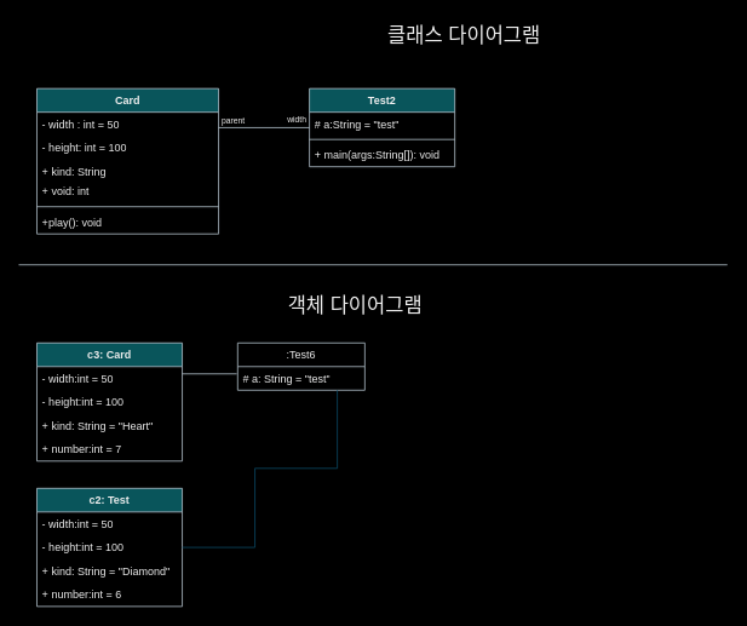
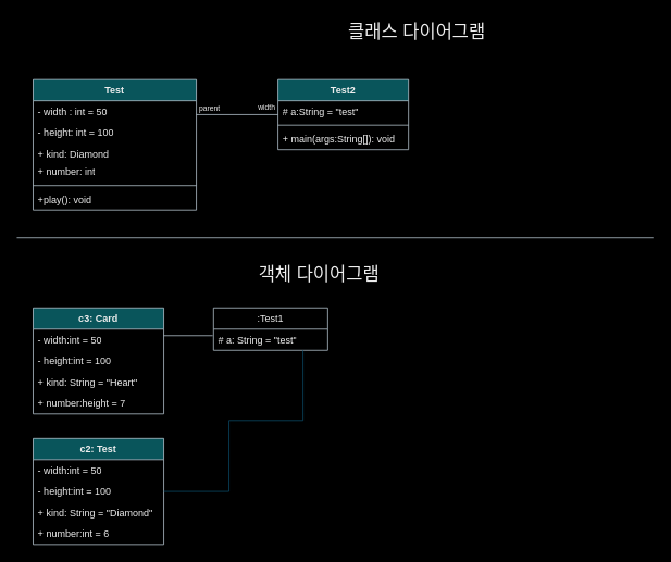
  <mxCell id="0" />
  <mxCell id="1" parent="0" />
  <mxCell id="2" value="클래스 다이어그램" style="text;html=1;align=center;verticalAlign=middle;resizable=0;points=[];autosize=1;fillColor=none;fontSize=22;labelBackgroundColor=none;fontColor=#EEEEEE;" vertex="1" parent="1"><mxGeometry x="405" y="20" width="210" height="40" as="geometry" /></mxCell>
- <mxCell id="3" value="Card" style="swimlane;fontStyle=1;align=center;verticalAlign=top;childLayout=stackLayout;horizontal=1;startSize=26;horizontalStack=0;resizeParent=1;resizeParentMax=0;resizeLast=0;collapsible=1;marginBottom=0;whiteSpace=wrap;html=1;labelBackgroundColor=none;fillColor=#09555B;strokeColor=#BAC8D3;fontColor=#EEEEEE;" vertex="1" parent="1"><mxGeometry x="40" y="97" width="200" height="160" as="geometry" /></mxCell>
+ <mxCell id="3" value="Test" style="swimlane;fontStyle=1;align=center;verticalAlign=top;childLayout=stackLayout;horizontal=1;startSize=26;horizontalStack=0;resizeParent=1;resizeParentMax=0;resizeLast=0;collapsible=1;marginBottom=0;whiteSpace=wrap;html=1;labelBackgroundColor=none;fillColor=#09555B;strokeColor=#BAC8D3;fontColor=#EEEEEE;" vertex="1" parent="1"><mxGeometry x="40" y="97" width="200" height="160" as="geometry" /></mxCell>
  <mxCell id="4" value="- width : int = 50" style="text;align=left;verticalAlign=top;spacingLeft=4;spacingRight=4;overflow=hidden;rotatable=0;points=[[0,0.5],[1,0.5]];portConstraint=eastwest;whiteSpace=wrap;html=1;labelBackgroundColor=none;fillColor=none;fontColor=#EEEEEE;" vertex="1" parent="3"><mxGeometry y="26" width="200" height="26" as="geometry" /></mxCell>
  <mxCell id="5" value="- height: int = 100" style="text;strokeColor=none;fillColor=none;align=left;verticalAlign=top;spacingLeft=4;spacingRight=4;overflow=hidden;rotatable=0;points=[[0,0.5],[1,0.5]];portConstraint=eastwest;whiteSpace=wrap;html=1;labelBackgroundColor=none;fontColor=#EEEEEE;" vertex="1" parent="3"><mxGeometry y="52" width="200" height="26" as="geometry" /></mxCell>
- <mxCell id="6" value="+ kind: String" style="text;strokeColor=none;fillColor=none;align=left;verticalAlign=top;spacingLeft=4;spacingRight=4;overflow=hidden;rotatable=0;points=[[0,0.5],[1,0.5]];portConstraint=eastwest;whiteSpace=wrap;html=1;labelBackgroundColor=none;fontColor=#EEEEEE;" vertex="1" parent="3"><mxGeometry y="78" width="200" height="22" as="geometry" /></mxCell>
- <mxCell id="7" value="+ void: int" style="text;strokeColor=none;fillColor=none;align=left;verticalAlign=top;spacingLeft=4;spacingRight=4;overflow=hidden;rotatable=0;points=[[0,0.5],[1,0.5]];portConstraint=eastwest;whiteSpace=wrap;html=1;labelBackgroundColor=none;fontColor=#EEEEEE;" vertex="1" parent="3"><mxGeometry y="100" width="200" height="26" as="geometry" /></mxCell>
+ <mxCell id="6" value="+ kind: Diamond" style="text;strokeColor=none;fillColor=none;align=left;verticalAlign=top;spacingLeft=4;spacingRight=4;overflow=hidden;rotatable=0;points=[[0,0.5],[1,0.5]];portConstraint=eastwest;whiteSpace=wrap;html=1;labelBackgroundColor=none;fontColor=#EEEEEE;" vertex="1" parent="3"><mxGeometry y="78" width="200" height="22" as="geometry" /></mxCell>
+ <mxCell id="7" value="+ number: int" style="text;strokeColor=none;fillColor=none;align=left;verticalAlign=top;spacingLeft=4;spacingRight=4;overflow=hidden;rotatable=0;points=[[0,0.5],[1,0.5]];portConstraint=eastwest;whiteSpace=wrap;html=1;labelBackgroundColor=none;fontColor=#EEEEEE;" vertex="1" parent="3"><mxGeometry y="100" width="200" height="26" as="geometry" /></mxCell>
  <mxCell id="8" value="" style="line;strokeWidth=1;fillColor=none;align=left;verticalAlign=middle;spacingTop=-1;spacingLeft=3;spacingRight=3;rotatable=0;labelPosition=right;points=[];portConstraint=eastwest;labelBackgroundColor=none;strokeColor=#BAC8D3;fontColor=#EEEEEE;" vertex="1" parent="3"><mxGeometry y="126" width="200" height="8" as="geometry" /></mxCell>
  <mxCell id="9" value="+play(): void" style="text;strokeColor=none;fillColor=none;align=left;verticalAlign=top;spacingLeft=4;spacingRight=4;overflow=hidden;rotatable=0;points=[[0,0.5],[1,0.5]];portConstraint=eastwest;whiteSpace=wrap;html=1;labelBackgroundColor=none;fontColor=#EEEEEE;" vertex="1" parent="3"><mxGeometry y="134" width="200" height="26" as="geometry" /></mxCell>
  <mxCell id="10" value="Test2" style="swimlane;fontStyle=1;align=center;verticalAlign=top;childLayout=stackLayout;horizontal=1;startSize=26;horizontalStack=0;resizeParent=1;resizeParentMax=0;resizeLast=0;collapsible=1;marginBottom=0;whiteSpace=wrap;html=1;labelBackgroundColor=none;fillColor=#09555B;strokeColor=#BAC8D3;fontColor=#EEEEEE;" vertex="1" parent="1"><mxGeometry x="340" y="97" width="160" height="86" as="geometry" /></mxCell>
  <mxCell id="11" value="# a:String = &quot;test&quot;" style="text;strokeColor=none;fillColor=none;align=left;verticalAlign=top;spacingLeft=4;spacingRight=4;overflow=hidden;rotatable=0;points=[[0,0.5],[1,0.5]];portConstraint=eastwest;whiteSpace=wrap;html=1;labelBackgroundColor=none;fontColor=#EEEEEE;" vertex="1" parent="10"><mxGeometry y="26" width="160" height="26" as="geometry" /></mxCell>
  <mxCell id="12" value="" style="line;strokeWidth=1;fillColor=none;align=left;verticalAlign=middle;spacingTop=-1;spacingLeft=3;spacingRight=3;rotatable=0;labelPosition=right;points=[];portConstraint=eastwest;labelBackgroundColor=none;strokeColor=#BAC8D3;fontColor=#EEEEEE;" vertex="1" parent="10"><mxGeometry y="52" width="160" height="8" as="geometry" /></mxCell>
  <mxCell id="13" value="+ main(args:String[]): void" style="text;strokeColor=none;fillColor=none;align=left;verticalAlign=top;spacingLeft=4;spacingRight=4;overflow=hidden;rotatable=0;points=[[0,0.5],[1,0.5]];portConstraint=eastwest;whiteSpace=wrap;html=1;labelBackgroundColor=none;fontColor=#EEEEEE;" vertex="1" parent="10"><mxGeometry y="60" width="160" height="26" as="geometry" /></mxCell>
  <mxCell id="14" value="" style="line;strokeWidth=1;fillColor=none;align=left;verticalAlign=middle;spacingTop=-1;spacingLeft=3;spacingRight=3;rotatable=0;labelPosition=right;points=[];portConstraint=eastwest;labelBackgroundColor=none;strokeColor=#BAC8D3;fontColor=#EEEEEE;" vertex="1" parent="1"><mxGeometry x="240" y="136" width="100" height="8" as="geometry" /></mxCell>
  <mxCell id="15" value="parent" style="text;html=1;align=center;verticalAlign=middle;resizable=0;points=[];autosize=1;strokeColor=none;fillColor=none;fontSize=9;labelBackgroundColor=none;fontColor=#EEEEEE;" vertex="1" parent="1"><mxGeometry x="231" y="123" width="50" height="20" as="geometry" /></mxCell>
  <mxCell id="16" value="width" style="text;html=1;align=center;verticalAlign=middle;resizable=0;points=[];autosize=1;strokeColor=none;fillColor=none;fontSize=9;labelBackgroundColor=none;fontColor=#EEEEEE;" vertex="1" parent="1"><mxGeometry x="306" y="122" width="40" height="20" as="geometry" /></mxCell>
  <mxCell id="17" value="" style="line;strokeWidth=1;fillColor=none;align=left;verticalAlign=middle;spacingTop=-1;spacingLeft=3;spacingRight=3;rotatable=0;labelPosition=right;points=[];portConstraint=eastwest;labelBackgroundColor=none;strokeColor=#BAC8D3;fontColor=#EEEEEE;" vertex="1" parent="1"><mxGeometry y="287" width="780" height="8" as="geometry" x="20" /></mxCell>
  <mxCell id="18" value="객체 다이어그램" style="text;html=1;align=center;verticalAlign=middle;resizable=0;points=[];autosize=1;fillColor=none;fontSize=22;labelBackgroundColor=none;fontColor=#EEEEEE;" vertex="1" parent="1"><mxGeometry x="300" y="317" width="180" height="40" as="geometry" /></mxCell>
  <mxCell id="19" value="c3: Card" style="swimlane;fontStyle=1;align=center;verticalAlign=top;childLayout=stackLayout;horizontal=1;startSize=26;horizontalStack=0;resizeParent=1;resizeParentMax=0;resizeLast=0;collapsible=1;marginBottom=0;whiteSpace=wrap;html=1;labelBackgroundColor=none;fillColor=#09555B;strokeColor=#BAC8D3;fontColor=#EEEEEE;" vertex="1" parent="1"><mxGeometry x="40" y="377" width="160" height="130" as="geometry" /></mxCell>
  <mxCell id="20" value="- width:int = 50" style="text;strokeColor=none;fillColor=none;align=left;verticalAlign=top;spacingLeft=4;spacingRight=4;overflow=hidden;rotatable=0;points=[[0,0.5],[1,0.5]];portConstraint=eastwest;whiteSpace=wrap;html=1;labelBackgroundColor=none;fontColor=#EEEEEE;" vertex="1" parent="19"><mxGeometry y="26" width="160" height="26" as="geometry" /></mxCell>
  <mxCell id="21" value="- height:int = 100" style="text;strokeColor=none;fillColor=none;align=left;verticalAlign=top;spacingLeft=4;spacingRight=4;overflow=hidden;rotatable=0;points=[[0,0.5],[1,0.5]];portConstraint=eastwest;whiteSpace=wrap;html=1;labelBackgroundColor=none;fontColor=#EEEEEE;" vertex="1" parent="19"><mxGeometry y="52" width="160" height="26" as="geometry" /></mxCell>
  <mxCell id="22" value="+ kind: String = &quot;Heart&quot;" style="text;strokeColor=none;fillColor=none;align=left;verticalAlign=top;spacingLeft=4;spacingRight=4;overflow=hidden;rotatable=0;points=[[0,0.5],[1,0.5]];portConstraint=eastwest;whiteSpace=wrap;html=1;labelBackgroundColor=none;fontColor=#EEEEEE;" vertex="1" parent="19"><mxGeometry y="78" width="160" height="26" as="geometry" /></mxCell>
- <mxCell id="23" value="+ number:int = 7" style="text;strokeColor=none;fillColor=none;align=left;verticalAlign=top;spacingLeft=4;spacingRight=4;overflow=hidden;rotatable=0;points=[[0,0.5],[1,0.5]];portConstraint=eastwest;whiteSpace=wrap;html=1;labelBackgroundColor=none;fontColor=#EEEEEE;" vertex="1" parent="19"><mxGeometry y="104" width="160" height="26" as="geometry" /></mxCell>
+ <mxCell id="23" value="+ number:height = 7" style="text;strokeColor=none;fillColor=none;align=left;verticalAlign=top;spacingLeft=4;spacingRight=4;overflow=hidden;rotatable=0;points=[[0,0.5],[1,0.5]];portConstraint=eastwest;whiteSpace=wrap;html=1;labelBackgroundColor=none;fontColor=#EEEEEE;" vertex="1" parent="19"><mxGeometry y="104" width="160" height="26" as="geometry" /></mxCell>
  <mxCell id="24" value="c2: Test" style="swimlane;fontStyle=1;align=center;verticalAlign=top;childLayout=stackLayout;horizontal=1;startSize=26;horizontalStack=0;resizeParent=1;resizeParentMax=0;resizeLast=0;collapsible=1;marginBottom=0;whiteSpace=wrap;html=1;labelBackgroundColor=none;fillColor=#09555B;strokeColor=#BAC8D3;fontColor=#EEEEEE;" vertex="1" parent="1"><mxGeometry x="40" y="537" width="160" height="130" as="geometry" /></mxCell>
  <mxCell id="25" value="- width:int = 50" style="text;strokeColor=none;fillColor=none;align=left;verticalAlign=top;spacingLeft=4;spacingRight=4;overflow=hidden;rotatable=0;points=[[0,0.5],[1,0.5]];portConstraint=eastwest;whiteSpace=wrap;html=1;labelBackgroundColor=none;fontColor=#EEEEEE;" vertex="1" parent="24"><mxGeometry y="26" width="160" height="26" as="geometry" /></mxCell>
  <mxCell id="26" value="- height:int = 100" style="text;strokeColor=none;fillColor=none;align=left;verticalAlign=top;spacingLeft=4;spacingRight=4;overflow=hidden;rotatable=0;points=[[0,0.5],[1,0.5]];portConstraint=eastwest;whiteSpace=wrap;html=1;labelBackgroundColor=none;fontColor=#EEEEEE;" vertex="1" parent="24"><mxGeometry y="52" width="160" height="26" as="geometry" /></mxCell>
  <mxCell id="27" value="+ kind: String = &quot;Diamond&quot;" style="text;strokeColor=none;fillColor=none;align=left;verticalAlign=top;spacingLeft=4;spacingRight=4;overflow=hidden;rotatable=0;points=[[0,0.5],[1,0.5]];portConstraint=eastwest;whiteSpace=wrap;html=1;labelBackgroundColor=none;fontColor=#EEEEEE;" vertex="1" parent="24"><mxGeometry y="78" width="160" height="26" as="geometry" /></mxCell>
  <mxCell id="28" value="+ number:int = 6" style="text;strokeColor=none;fillColor=none;align=left;verticalAlign=top;spacingLeft=4;spacingRight=4;overflow=hidden;rotatable=0;points=[[0,0.5],[1,0.5]];portConstraint=eastwest;whiteSpace=wrap;html=1;labelBackgroundColor=none;fontColor=#EEEEEE;" vertex="1" parent="24"><mxGeometry y="104" width="160" height="26" as="geometry" /></mxCell>
- <mxCell id="29" value=":Test6" style="swimlane;fontStyle=0;childLayout=stackLayout;horizontal=1;startSize=26;fillColor=none;horizontalStack=0;resizeParent=1;resizeParentMax=0;resizeLast=0;collapsible=1;marginBottom=0;whiteSpace=wrap;html=1;labelBackgroundColor=none;strokeColor=#BAC8D3;fontColor=#EEEEEE;" vertex="1" parent="1"><mxGeometry x="261" y="377" width="140" height="52" as="geometry" /></mxCell>
+ <mxCell id="29" value=":Test1" style="swimlane;fontStyle=0;childLayout=stackLayout;horizontal=1;startSize=26;fillColor=none;horizontalStack=0;resizeParent=1;resizeParentMax=0;resizeLast=0;collapsible=1;marginBottom=0;whiteSpace=wrap;html=1;labelBackgroundColor=none;strokeColor=#BAC8D3;fontColor=#EEEEEE;" vertex="1" parent="1"><mxGeometry x="261" y="377" width="140" height="52" as="geometry" /></mxCell>
  <mxCell id="30" value="# a: String = &quot;test&quot;" style="text;strokeColor=none;fillColor=none;align=left;verticalAlign=top;spacingLeft=4;spacingRight=4;overflow=hidden;rotatable=0;points=[[0,0.5],[1,0.5]];portConstraint=eastwest;whiteSpace=wrap;html=1;labelBackgroundColor=none;fontColor=#EEEEEE;" vertex="1" parent="29"><mxGeometry y="26" width="140" height="26" as="geometry" /></mxCell>
  <mxCell id="31" value="" style="line;strokeWidth=1;fillColor=none;align=left;verticalAlign=middle;spacingTop=-1;spacingLeft=3;spacingRight=3;rotatable=0;labelPosition=right;points=[];portConstraint=eastwest;labelBackgroundColor=none;strokeColor=#BAC8D3;fontColor=#EEEEEE;" vertex="1" parent="1"><mxGeometry x="200" y="407" width="60" height="8" as="geometry" /></mxCell>
  <mxCell id="32" value="" style="endArrow=none;html=1;edgeStyle=orthogonalEdgeStyle;rounded=0;entryX=0.569;entryY=0.996;entryDx=0;entryDy=0;entryPerimeter=0;exitX=1;exitY=0.5;exitDx=0;exitDy=0;labelBackgroundColor=none;fontColor=default;strokeColor=#0B4D6A;" edge="1" parent="1" source="26"><mxGeometry relative="1" as="geometry"><mxPoint x="230" y="601.71" as="sourcePoint" /><mxPoint x="370.66" y="428.896" as="targetPoint" /><Array as="points"><mxPoint x="280" y="602" /><mxPoint x="280" y="515" /><mxPoint x="371" y="515" /></Array></mxGeometry></mxCell>
